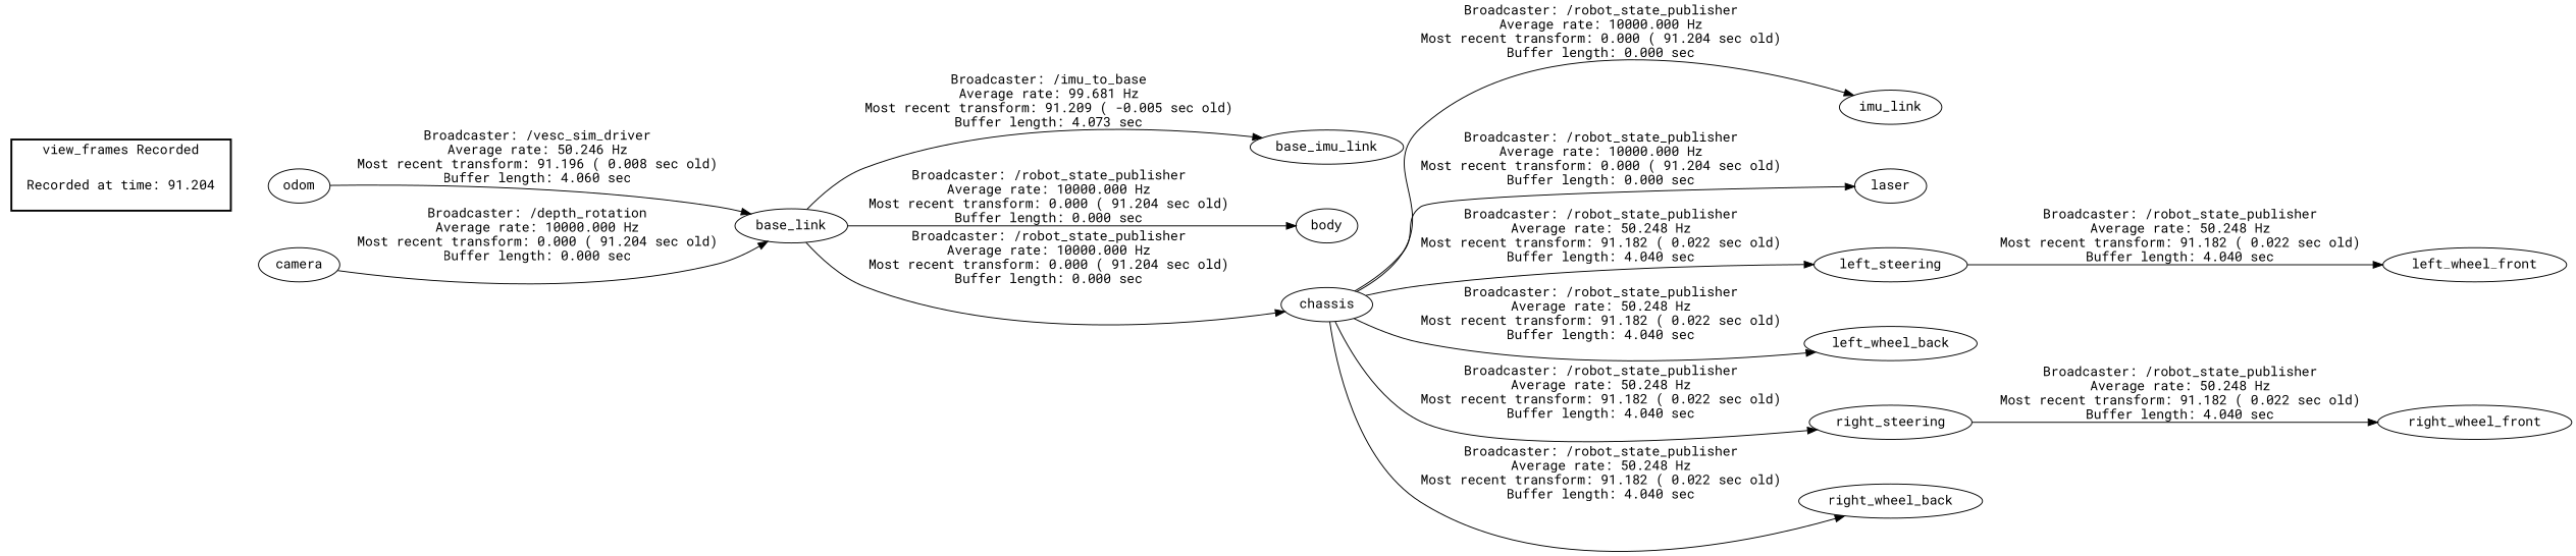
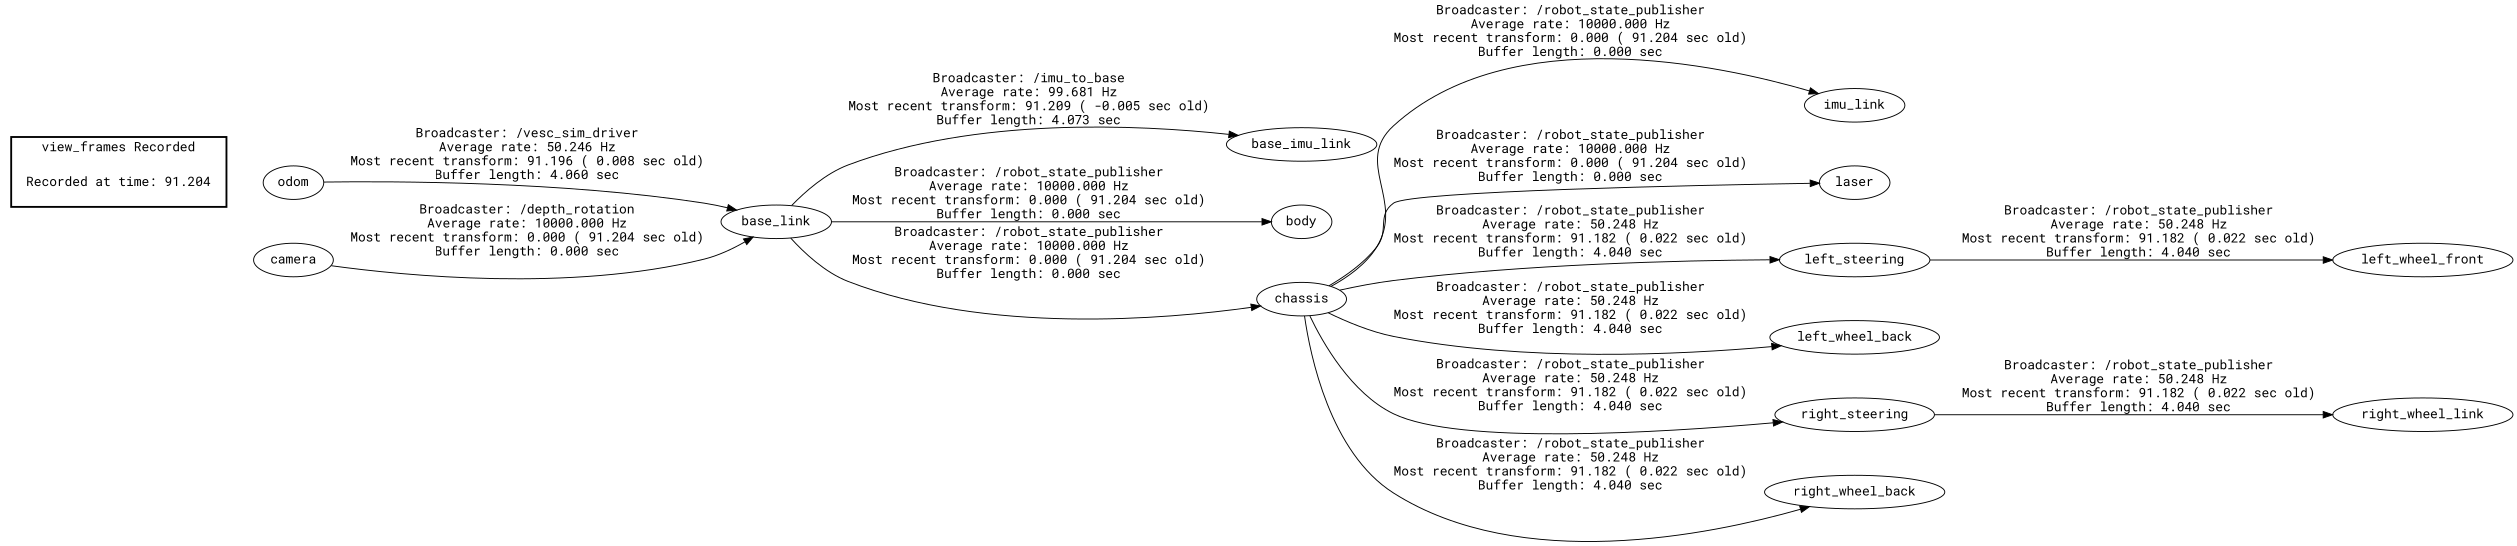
  digraph {
    fontname="Roboto Mono"
    rankdir=LR
    node [fontname="Roboto Mono"]
    edge [fontname="Roboto Mono"]
    "Recorded at time: 91.204" [shape=plaintext]
    odom
    base_link
    base_imu_link
    body
    chassis
    imu_link
    laser
    left_steering
    left_wheel_back
    right_steering
    right_wheel_back
    camera
    left_wheel_front
-   right_wheel_front
+   right_wheel_front [label=right_wheel_link]
    subgraph cluster_1 {
      color=black
      label="view_frames Recorded"
      style=bold
      "Recorded at time: 91.204"
    }
    "Recorded at time: 91.204" -> odom [style=invis]
    odom -> base_link [label="Broadcaster: /vesc_sim_driver\nAverage rate: 50.246 Hz\nMost recent transform: 91.196 ( 0.008 sec old)\nBuffer length: 4.060 sec\n"]
    base_link -> base_imu_link [label="Broadcaster: /imu_to_base\nAverage rate: 99.681 Hz\nMost recent transform: 91.209 ( -0.005 sec old)\nBuffer length: 4.073 sec\n"]
    base_link -> body [label="Broadcaster: /robot_state_publisher\nAverage rate: 10000.000 Hz\nMost recent transform: 0.000 ( 91.204 sec old)\nBuffer length: 0.000 sec\n"]
    base_link -> chassis [label="Broadcaster: /robot_state_publisher\nAverage rate: 10000.000 Hz\nMost recent transform: 0.000 ( 91.204 sec old)\nBuffer length: 0.000 sec\n"]
    chassis -> imu_link [label="Broadcaster: /robot_state_publisher\nAverage rate: 10000.000 Hz\nMost recent transform: 0.000 ( 91.204 sec old)\nBuffer length: 0.000 sec\n"]
    chassis -> laser [label="Broadcaster: /robot_state_publisher\nAverage rate: 10000.000 Hz\nMost recent transform: 0.000 ( 91.204 sec old)\nBuffer length: 0.000 sec\n"]
    chassis -> left_steering [label="Broadcaster: /robot_state_publisher\nAverage rate: 50.248 Hz\nMost recent transform: 91.182 ( 0.022 sec old)\nBuffer length: 4.040 sec\n"]
    chassis -> left_wheel_back [label="Broadcaster: /robot_state_publisher\nAverage rate: 50.248 Hz\nMost recent transform: 91.182 ( 0.022 sec old)\nBuffer length: 4.040 sec\n"]
    chassis -> right_steering [label="Broadcaster: /robot_state_publisher\nAverage rate: 50.248 Hz\nMost recent transform: 91.182 ( 0.022 sec old)\nBuffer length: 4.040 sec\n"]
    chassis -> right_wheel_back [label="Broadcaster: /robot_state_publisher\nAverage rate: 50.248 Hz\nMost recent transform: 91.182 ( 0.022 sec old)\nBuffer length: 4.040 sec\n"]
    left_steering -> left_wheel_front [label="Broadcaster: /robot_state_publisher\nAverage rate: 50.248 Hz\nMost recent transform: 91.182 ( 0.022 sec old)\nBuffer length: 4.040 sec\n"]
    right_steering -> right_wheel_front [label="Broadcaster: /robot_state_publisher\nAverage rate: 50.248 Hz\nMost recent transform: 91.182 ( 0.022 sec old)\nBuffer length: 4.040 sec\n"]
    camera -> base_link [label="Broadcaster: /depth_rotation\nAverage rate: 10000.000 Hz\nMost recent transform: 0.000 ( 91.204 sec old)\nBuffer length: 0.000 sec\n"]
  }
